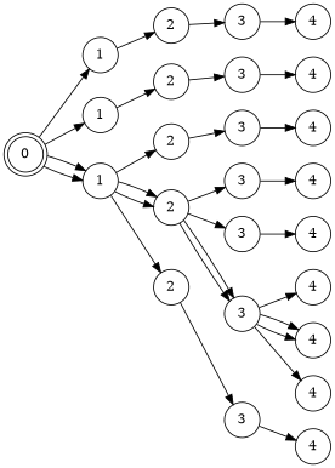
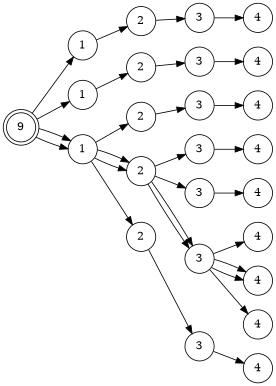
  digraph {
    rankdir=LR
    node [shape=circle]
-   n1 [label=0 shape=doublecircle]
+   n1 [label=9 shape=doublecircle]
    n2 [label=1]
    n3 [label=1]
    n4 [label=1]
    n5 [label=2]
    n6 [label=3]
    n7 [label=4]
    n8 [label=2]
    n9 [label=3]
    n10 [label=4]
    n11 [label=2]
    n12 [label=2]
    n13 [label=2]
    n14 [label=3]
    n15 [label=4]
    n16 [label=3]
    n17 [label=3]
    n18 [label=3]
    n19 [label=4]
    n20 [label=4]
    n21 [label=4]
    n22 [label=4]
    n23 [label=4]
    n24 [label=3]
    n25 [label=4]
    n1 -> n2
    n1 -> n3
    n1 -> n4
    n1 -> n4
    n2 -> n5
    n3 -> n8
    n4 -> n11
    n4 -> n12
    n4 -> n12
    n4 -> n13
    n5 -> n6
    n6 -> n7
    n8 -> n9
    n9 -> n10
    n11 -> n14
    n12 -> n16
    n12 -> n17
    n12 -> n18
    n12 -> n18
    n13 -> n24
    n14 -> n15
    n16 -> n19
    n17 -> n20
    n18 -> n21
    n18 -> n22
    n18 -> n22
    n18 -> n23
    n24 -> n25
  }
